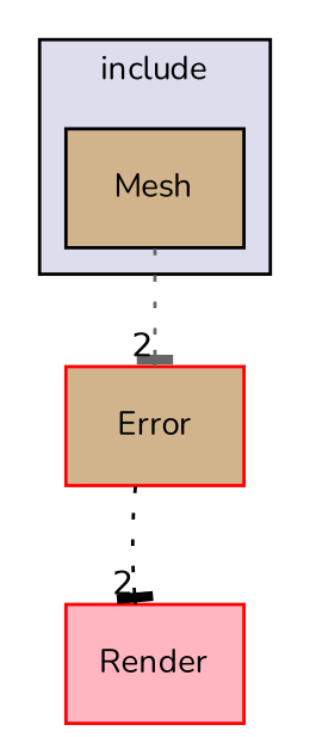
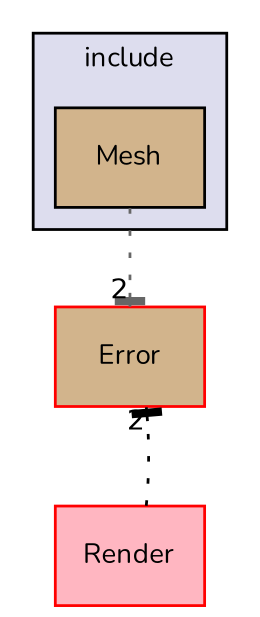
  digraph {
    compound=true
    fontname=Nunito
    node [fillcolor=tan fontname=Nunito fontsize=10 shape=box style=filled color=red]
    edge [arrowhead=tee fontname=Nunito headlabel=2 labeldistance=1.5 labelfontname=Helvetica labelfontsize=10 style=dotted]
    n1 [label=Mesh pencolor=black color=""]
    n2 [label=Error]
    n3 [fillcolor=lightpink label=Render]
    subgraph cluster_1 {
      bgcolor="#ddddee"
      fontsize=10
      label=include
      pencolor=black
      n1
    }
    n1 -> n2 [color=gray40]
-   n2 -> n3 [color=black]
+   n3 -> n2 [color=black]
  }
